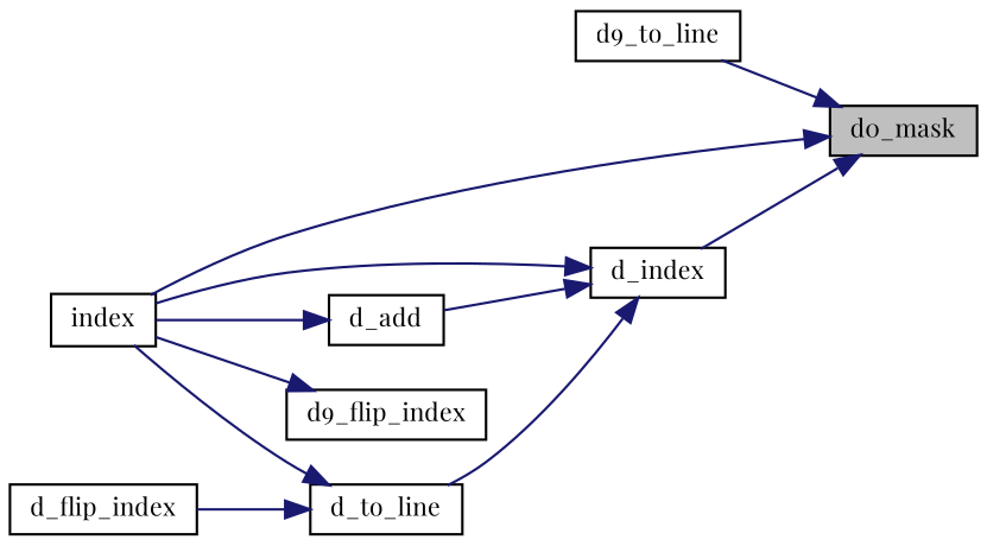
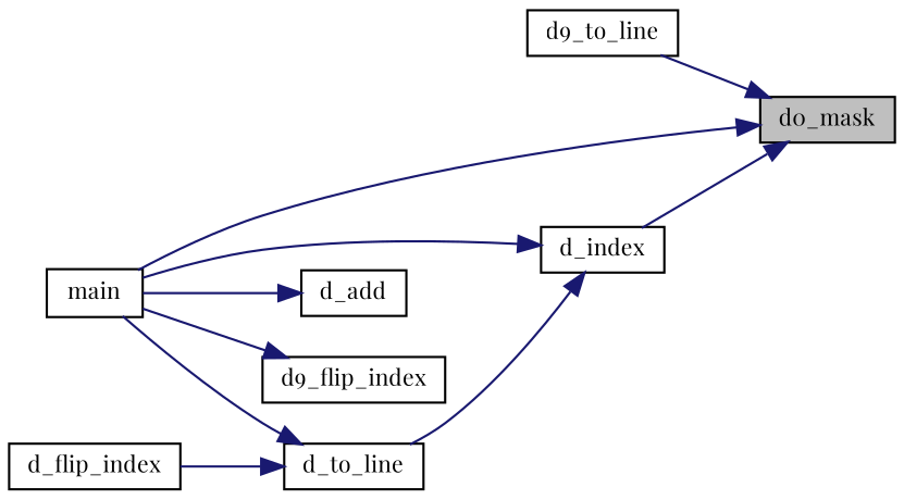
  digraph {
    fontname="Playfair Display"
    rankdir=RL
    node [color=black fontname="Playfair Display" fontsize=10 shape=record]
    edge [color=midnightblue dir=back fontname="Playfair Display" fontsize=10 labelfontname=FreeSans labelfontsize=10 style=solid]
    n1 [fillcolor=grey75 fontcolor=black height=0.2 label=d0_mask style=filled width=0.4]
    n2 [height=0.2 label=d9_to_line width=0.4]
-   n3 [height=0.2 label=index width=0.4]
+   n3 [height=0.2 label=main width=0.4]
    n4 [height=0.2 label=d_index width=0.4]
    n5 [height=0.2 label=d_add width=0.4]
    n6 [height=0.2 label=d_to_line width=0.4]
    n7 [height=0.2 label=d9_flip_index width=0.4]
    n8 [height=0.2 label=d_flip_index width=0.4]
    n1 -> n2
    n1 -> n3
    n1 -> n4
    n4 -> n3
-   n4 -> n5
    n4 -> n6
    n5 -> n3
    n6 -> n3
    n6 -> n8
    n7 -> n3
  }
